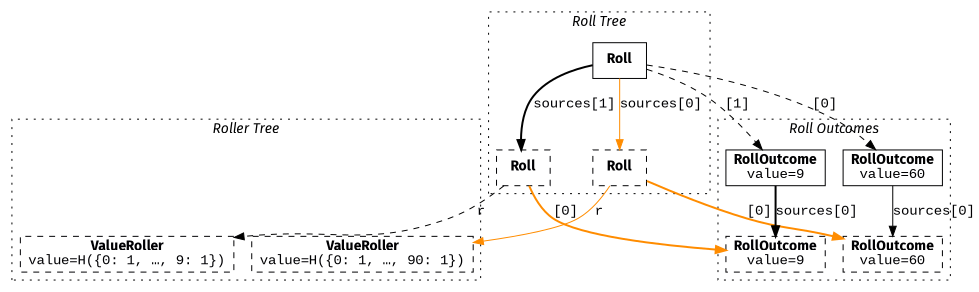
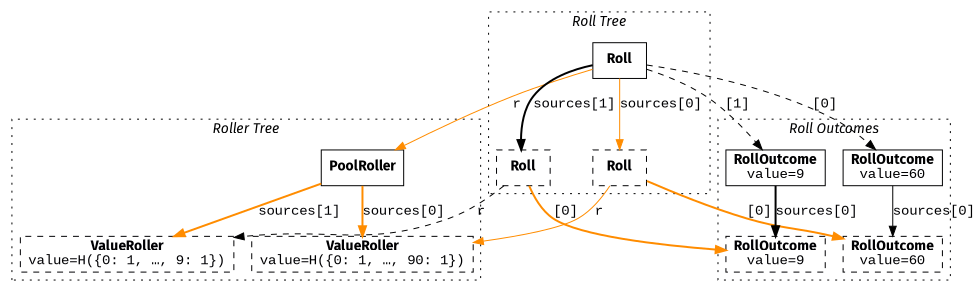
  strict digraph {
    fontname="Fira Sans"
    node [fontname="Fira Sans" shape=box color="#000002" fontcolor="#000002" style=dashed]
    edge [color=darkorange fontcolor="#000002" style=bold fontname="Fira Sans"]
+   n1 [label=<<font><b>PoolRoller</b></font>> color="" fontcolor="" style=""]
    n2 [label=<<b>ValueRoller</b><br/><font face="Courier New">value=H({0: 1, …, 90: 1})</font>>]
    n3 [color="#000003" fontcolor="#000003" label=<<b>ValueRoller</b><br/><font face="Courier New">value=H({0: 1, …, 9: 1})</font>>]
    n4 [color="#000001" fontcolor="#000001" label=<<font><b>Roll</b></font>> style=""]
    n5 [label=<<b>Roll</b>>]
    n6 [color="#000003" fontcolor="#000003" label=<<b>Roll</b>>]
    n7 [color="#000001" fontcolor="#000001" label=<<font><b>RollOutcome</b></font><br/><font face="Courier New">value=60</font>> style=""]
    n8 [label=<<b>RollOutcome</b><br/><font face="Courier New">value=60</font>>]
    n9 [color="#000001" fontcolor="#000001" label=<<font><b>RollOutcome</b></font><br/><font face="Courier New">value=9</font>> style=""]
    n10 [color="#000003" fontcolor="#000003" label=<<b>RollOutcome</b><br/><font face="Courier New">value=9</font>>]
    subgraph cluster_1 {
      label=<<i>Roller Tree</i>>
      style=dotted
+     n1
      n2
      n3
    }
    subgraph cluster_2 {
      color="#000001"
      fontcolor="#000001"
      label=<<i>Roll Tree</i>>
      style=dotted
      n4
      n5
      n6
    }
    subgraph cluster_3 {
      color="#000001"
      fontcolor="#000001"
      label=<<i>Roll Outcomes</i>>
      style=dotted
      n7
      n8
      n9
      n10
    }
+   n1 -> n2 [label=<<font face="Courier New">sources[0]</font>>]
+   n1 -> n3 [fontcolor="#000003" label=<<font face="Courier New">sources[1]</font>>]
+   n4 -> n1 [label=<<font face="Courier New">r</font>> style=solid fontcolor=""]
    n4 -> n5 [label=<<font face="Courier New">sources[0]</font>> style=solid]
    n4 -> n6 [color=black fontcolor="#000003" label=<<font face="Courier New">sources[1]</font>>]
    n4 -> n7 [color=black fontcolor="#000001" label=<<font face="Courier New">[0]</font>> style=dashed]
    n4 -> n9 [color=black fontcolor="#000001" label=<<font face="Courier New">[1]</font>> style=dashed]
    n5 -> n2 [label=<<font face="Courier New">r</font>> style=solid]
    n5 -> n8 [label=<<font face="Courier New">[0]</font>>]
    n6 -> n3 [color=black fontcolor="#000003" label=<<font face="Courier New">r</font>> style=dashed]
    n6 -> n10 [fontcolor="#000003" label=<<font face="Courier New">[0]</font>>]
    n7 -> n8 [color=black label=<<font face="Courier New">sources[0]</font>> style=solid]
    n9 -> n10 [color=black fontcolor="#000003" label=<<font face="Courier New">sources[0]</font>>]
  }
